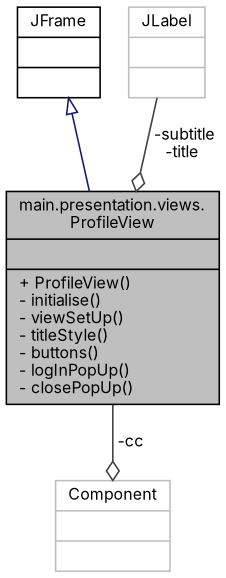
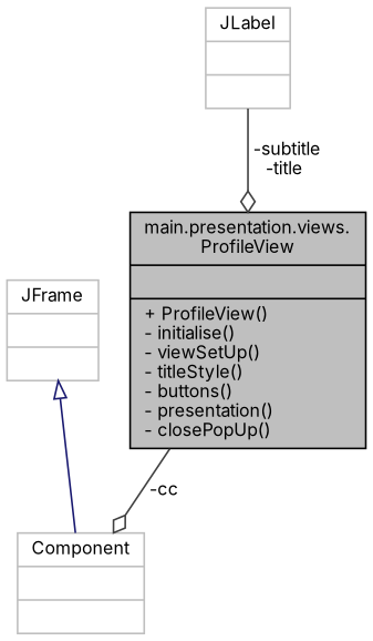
  digraph {
    fontname=Inter
    node [color=black fillcolor=white fontname=Inter fontsize=10 shape=record style=filled]
    edge [arrowhead=odiamond color=grey25 fontname=Inter fontsize=10 labelfontname=Helvetica labelfontsize=10 style=solid]
-   n1 [fillcolor=grey75 fontcolor=black height=0.2 label="{main.presentation.views.\lProfileView\n||+ ProfileView()\l- initialise()\l- viewSetUp()\l- titleStyle()\l- buttons()\l- logInPopUp()\l- closePopUp()\l}" width=0.4]
+   n1 [fillcolor=grey75 fontcolor=black height=0.2 label="{main.presentation.views.\lProfileView\n||+ ProfileView()\l- initialise()\l- viewSetUp()\l- titleStyle()\l- buttons()\l- presentation()\l- closePopUp()\l}" width=0.4]
    n2 [color=grey75 height=0.2 label="{Component\n||}" width=0.4]
-   n3 [height=0.2 label="{JFrame\n||}" width=0.4]
+   n3 [color=grey75 height=0.2 label="{JFrame\n||}" width=0.4]
    n4 [color=grey75 height=0.2 label="{JLabel\n||}" width=0.4]
    n1 -> n2 [label=" -cc"]
-   n3 -> n1 [arrowtail=onormal color=midnightblue dir=back arrowhead=""]
+   n3 -> n2 [arrowtail=onormal color=midnightblue dir=back arrowhead=""]
    n4 -> n1 [label=" -subtitle\n-title"]
  }
